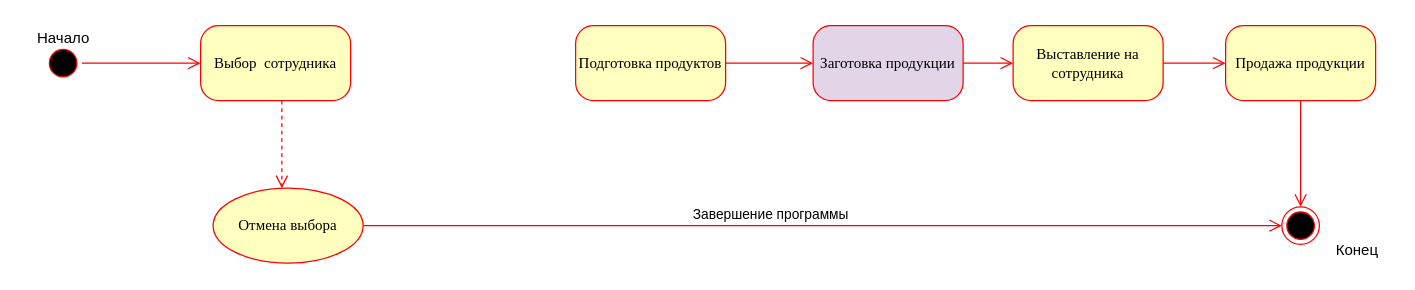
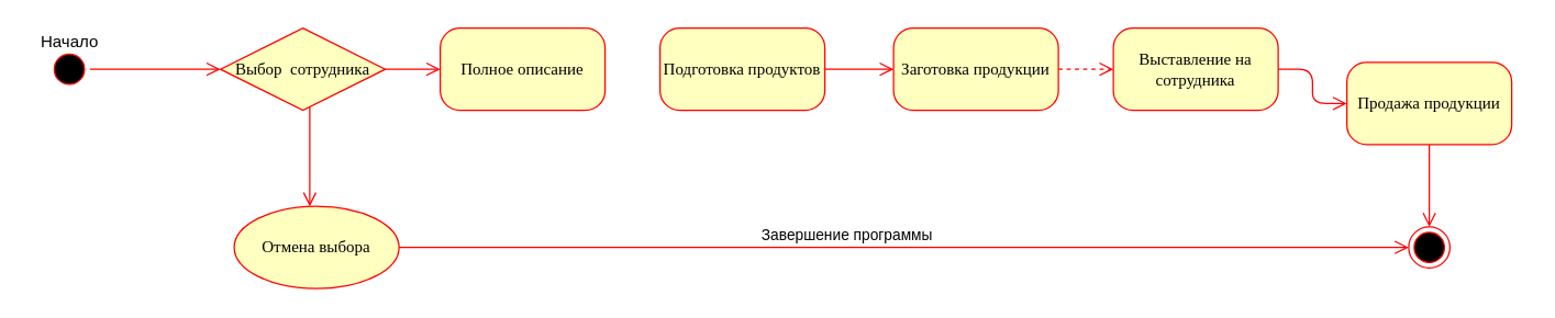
  <mxCell id="0" />
  <mxCell id="1" parent="0" />
- <mxCell id="2" value="Заготовка продукции" style="rounded=1;whiteSpace=wrap;html=1;arcSize=24;fillColor=#e1d5e7;strokeColor=#ff0000;shadow=0;comic=0;labelBackgroundColor=none;fontFamily=Verdana;fontSize=12;fontColor=#000000;align=center;" parent="1" vertex="1"><mxGeometry x="650" y="20" width="120" height="60" as="geometry" /></mxCell>
+ <mxCell id="2" value="Заготовка продукции" style="rounded=1;whiteSpace=wrap;html=1;arcSize=24;fillColor=#ffffc0;strokeColor=#ff0000;shadow=0;comic=0;labelBackgroundColor=none;fontFamily=Verdana;fontSize=12;fontColor=#000000;align=center;" parent="1" vertex="1"><mxGeometry x="650" y="20" width="120" height="60" as="geometry" /></mxCell>
  <mxCell id="3" style="edgeStyle=orthogonalEdgeStyle;html=1;labelBackgroundColor=none;endArrow=open;endSize=8;strokeColor=#ff0000;fontFamily=Verdana;fontSize=12;align=left;" parent="1" source="15" target="2" edge="1"><mxGeometry relative="1" as="geometry"><Array as="points" /><mxPoint x="555" y="60" as="sourcePoint" /><mxPoint x="625" y="60" as="targetPoint" /></mxGeometry></mxCell>
  <mxCell id="4" value="Выставление на сотрудника" style="rounded=1;whiteSpace=wrap;html=1;arcSize=24;fillColor=#ffffc0;strokeColor=#ff0000;shadow=0;comic=0;labelBackgroundColor=none;fontFamily=Verdana;fontSize=12;fontColor=#000000;align=center;" parent="1" vertex="1"><mxGeometry x="810" y="20" width="120" height="60" as="geometry" /></mxCell>
- <mxCell id="5" style="edgeStyle=orthogonalEdgeStyle;html=1;labelBackgroundColor=none;endArrow=open;endSize=8;strokeColor=#ff0000;fontFamily=Verdana;fontSize=12;align=left;" parent="1" source="2" target="4" edge="1"><mxGeometry relative="1" as="geometry"><Array as="points" /><mxPoint x="625" y="60" as="sourcePoint" /><mxPoint x="695" y="60" as="targetPoint" /></mxGeometry></mxCell>
+ <mxCell id="5" style="edgeStyle=orthogonalEdgeStyle;html=1;labelBackgroundColor=none;endArrow=open;endSize=8;strokeColor=#ff0000;fontFamily=Verdana;fontSize=12;align=left;dashed=1;" parent="1" source="2" target="4" edge="1"><mxGeometry relative="1" as="geometry"><Array as="points" /><mxPoint x="625" y="60" as="sourcePoint" /><mxPoint x="695" y="60" as="targetPoint" /></mxGeometry></mxCell>
  <mxCell id="6" value="" style="ellipse;html=1;shape=startState;fillColor=#000000;strokeColor=#ff0000;rounded=1;shadow=0;comic=0;labelBackgroundColor=none;fontFamily=Verdana;fontSize=12;fontColor=#000000;align=center;direction=south;" parent="1" vertex="1"><mxGeometry x="35" y="35" width="30" height="30" as="geometry" /></mxCell>
  <mxCell id="7" value="Отмена выбора" style="ellipse;whiteSpace=wrap;html=1;arcSize=24;fillColor=#ffffc0;strokeColor=#ff0000;shadow=0;comic=0;labelBackgroundColor=none;fontFamily=Verdana;fontSize=12;fontColor=#000000;align=center;" parent="1" vertex="1"><mxGeometry x="170" y="150" width="120" height="60" as="geometry" /></mxCell>
- <mxCell id="8" value="Выбор&amp;nbsp; сотрудника" style="rounded=1;whiteSpace=wrap;html=1;arcSize=24;fillColor=#ffffc0;strokeColor=#ff0000;shadow=0;comic=0;labelBackgroundColor=none;fontFamily=Verdana;fontSize=12;fontColor=#000000;align=center;" parent="1" vertex="1"><mxGeometry x="160" y="20" width="120" height="60" as="geometry" /></mxCell>
+ <mxCell id="8" value="Выбор&amp;nbsp; сотрудника" style="rhombus;whiteSpace=wrap;html=1;arcSize=24;fillColor=#ffffc0;strokeColor=#ff0000;shadow=0;comic=0;labelBackgroundColor=none;fontFamily=Verdana;fontSize=12;fontColor=#000000;align=center;" parent="1" vertex="1"><mxGeometry x="160" y="20" width="120" height="60" as="geometry" /></mxCell>
+ <mxCell id="9" value="Полное описание" style="rounded=1;whiteSpace=wrap;html=1;arcSize=24;fillColor=#ffffc0;strokeColor=#ff0000;shadow=0;comic=0;labelBackgroundColor=none;fontFamily=Verdana;fontSize=12;fontColor=#000000;align=center;" parent="1" vertex="1"><mxGeometry x="320" y="20" width="120" height="60" as="geometry" /></mxCell>
  <mxCell id="10" style="edgeStyle=orthogonalEdgeStyle;html=1;labelBackgroundColor=none;endArrow=open;endSize=8;strokeColor=#ff0000;fontFamily=Verdana;fontSize=12;align=left;" parent="1" source="6" target="8" edge="1"><mxGeometry relative="1" as="geometry" /></mxCell>
- <mxCell id="12" style="edgeStyle=elbowEdgeStyle;html=1;labelBackgroundColor=none;endArrow=open;endSize=8;strokeColor=#ff0000;fontFamily=Verdana;fontSize=12;align=left;dashed=1;" parent="1" source="8" target="7" edge="1"><mxGeometry relative="1" as="geometry"><mxPoint x="185" y="220" as="sourcePoint" /><mxPoint x="185" y="405" as="targetPoint" /></mxGeometry></mxCell>
+ <mxCell id="11" style="edgeStyle=orthogonalEdgeStyle;html=1;labelBackgroundColor=none;endArrow=open;endSize=8;strokeColor=#ff0000;fontFamily=Verdana;fontSize=12;align=left;" parent="1" source="8" target="9" edge="1"><mxGeometry relative="1" as="geometry"><Array as="points" /><mxPoint x="310" y="80" as="targetPoint" /></mxGeometry></mxCell>
+ <mxCell id="12" style="edgeStyle=elbowEdgeStyle;html=1;labelBackgroundColor=none;endArrow=open;endSize=8;strokeColor=#ff0000;fontFamily=Verdana;fontSize=12;align=left;" parent="1" source="8" target="7" edge="1"><mxGeometry relative="1" as="geometry"><mxPoint x="185" y="220" as="sourcePoint" /><mxPoint x="185" y="405" as="targetPoint" /></mxGeometry></mxCell>
  <mxCell id="13" style="edgeStyle=orthogonalEdgeStyle;html=1;labelBackgroundColor=none;endArrow=open;endSize=8;strokeColor=#ff0000;fontFamily=Verdana;fontSize=12;align=left;" parent="1" source="7" target="19" edge="1"><mxGeometry relative="1" as="geometry"><Array as="points" /><mxPoint x="275" y="60" as="sourcePoint" /><mxPoint x="1070" y="180" as="targetPoint" /></mxGeometry></mxCell>
  <mxCell id="14" value="Завершение программы" style="edgeLabel;html=1;align=center;verticalAlign=middle;resizable=0;points=[];" parent="13" vertex="1" connectable="0"><mxGeometry x="-0.269" y="1" relative="1" as="geometry"><mxPoint x="56" y="-9" as="offset" /></mxGeometry></mxCell>
- <mxCell id="15" value="Подготовка продуктов" style="rounded=1;whiteSpace=wrap;html=1;arcSize=24;fillColor=#ffffc0;strokeColor=#ff0000;shadow=0;comic=0;labelBackgroundColor=none;fontFamily=Verdana;fontSize=12;fontColor=#000000;align=center;" parent="1" vertex="1"><mxGeometry x="460" y="20" width="120" height="60" as="geometry" /></mxCell>
- <mxCell id="16" value="Продажа продукции" style="rounded=1;whiteSpace=wrap;html=1;arcSize=24;fillColor=#ffffc0;strokeColor=#ff0000;shadow=0;comic=0;labelBackgroundColor=none;fontFamily=Verdana;fontSize=12;fontColor=#000000;align=center;" parent="1" vertex="1"><mxGeometry x="980" y="20" width="120" height="60" as="geometry" /></mxCell>
+ <mxCell id="15" value="Подготовка продуктов" style="rounded=1;whiteSpace=wrap;html=1;arcSize=24;fillColor=#ffffc0;strokeColor=#ff0000;shadow=0;comic=0;labelBackgroundColor=none;fontFamily=Verdana;fontSize=12;fontColor=#000000;align=center;" parent="1" vertex="1"><mxGeometry x="480" y="20" width="120" height="60" as="geometry" /></mxCell>
+ <mxCell id="16" value="Продажа продукции" style="rounded=1;whiteSpace=wrap;html=1;arcSize=24;fillColor=#ffffc0;strokeColor=#ff0000;shadow=0;comic=0;labelBackgroundColor=none;fontFamily=Verdana;fontSize=12;fontColor=#000000;align=center;" parent="1" vertex="1"><mxGeometry x="980" y="45" width="120" height="60" as="geometry" /></mxCell>
  <mxCell id="17" style="edgeStyle=orthogonalEdgeStyle;html=1;labelBackgroundColor=none;endArrow=open;endSize=8;strokeColor=#ff0000;fontFamily=Verdana;fontSize=12;align=left;" parent="1" source="4" target="16" edge="1"><mxGeometry relative="1" as="geometry"><Array as="points" /><mxPoint x="815" y="60" as="sourcePoint" /><mxPoint x="855" y="60" as="targetPoint" /></mxGeometry></mxCell>
  <mxCell id="18" style="edgeStyle=orthogonalEdgeStyle;html=1;labelBackgroundColor=none;endArrow=open;endSize=8;strokeColor=#ff0000;fontFamily=Verdana;fontSize=12;align=left;" parent="1" source="16" target="19" edge="1"><mxGeometry relative="1" as="geometry"><Array as="points" /><mxPoint x="815" y="60" as="sourcePoint" /><mxPoint x="1085" y="165" as="targetPoint" /></mxGeometry></mxCell>
  <mxCell id="19" value="" style="ellipse;html=1;shape=endState;fillColor=#000000;strokeColor=#ff0000;" parent="1" vertex="1"><mxGeometry x="1025" y="165" width="30" height="30" as="geometry" /></mxCell>
- <mxCell id="20" value="Конец" style="text;html=1;align=center;verticalAlign=middle;resizable=0;points=[];autosize=1;strokeColor=none;" parent="1" vertex="1"><mxGeometry x="1060" y="190" width="50" height="20" as="geometry" /></mxCell>
  <mxCell id="21" value="Начало" style="text;html=1;align=center;verticalAlign=middle;resizable=0;points=[];autosize=1;strokeColor=none;" parent="1" vertex="1"><mxGeometry y="20" width="60" height="20" as="geometry" x="20" /></mxCell>
